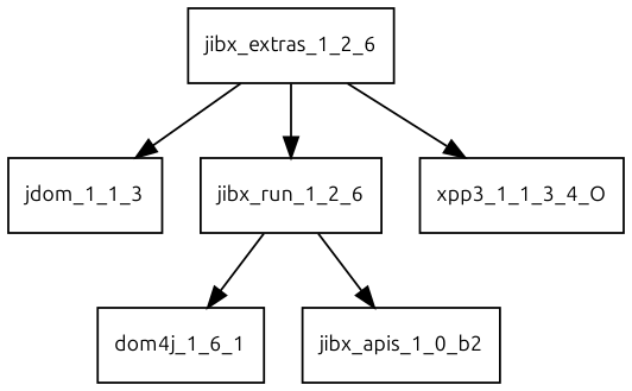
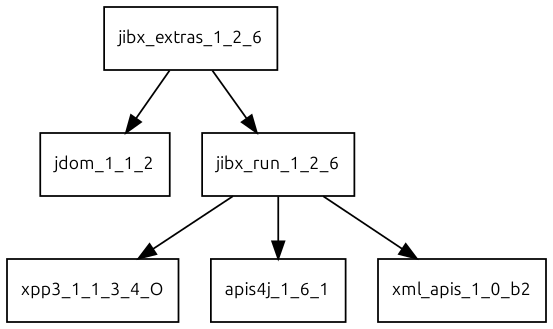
  digraph {
    fontname=Ubuntu
    node [fontname=Ubuntu fontsize=10.0 shape=box]
    edge [fontname=Ubuntu]
    jibx_extras_1_2_6
-   jdom_1_1_3
+   jdom_1_1_3 [label=jdom_1_1_2]
    jibx_run_1_2_6
    xpp3_1_1_3_4_O
-   dom4j_1_6_1
-   xml_apis_1_0_b2 [label=jibx_apis_1_0_b2]
+   dom4j_1_6_1 [label=apis4j_1_6_1]
+   xml_apis_1_0_b2
    jibx_extras_1_2_6 -> jdom_1_1_3
    jibx_extras_1_2_6 -> jibx_run_1_2_6
-   jibx_extras_1_2_6 -> xpp3_1_1_3_4_O
+   jibx_run_1_2_6 -> xpp3_1_1_3_4_O
    jibx_run_1_2_6 -> dom4j_1_6_1
    jibx_run_1_2_6 -> xml_apis_1_0_b2
  }
